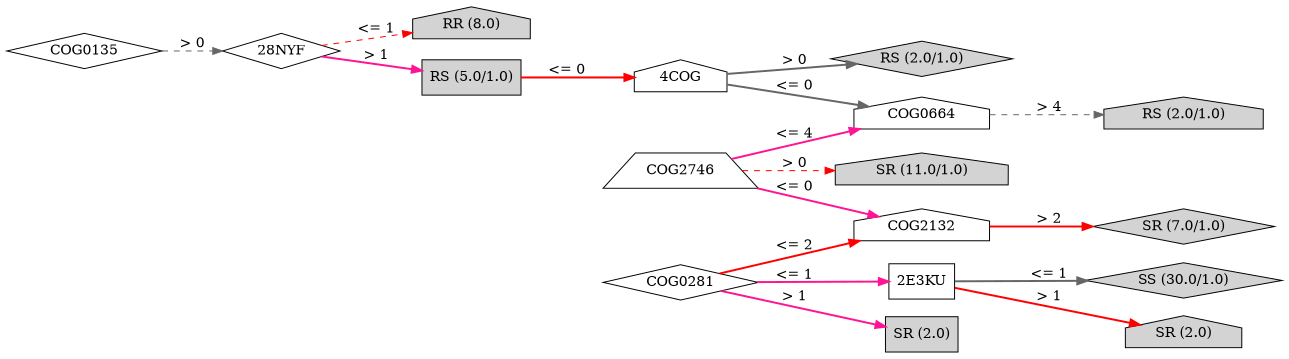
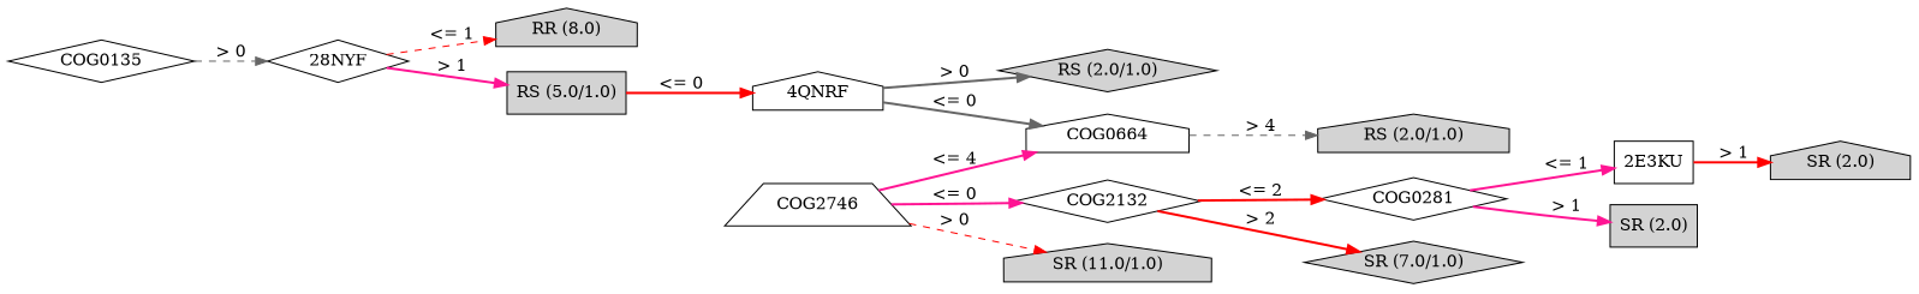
  digraph {
    rankdir=LR
    node [shape=house style=filled]
    edge [color=red style=bold]
    n1 [label=COG0135 shape=diamond style=""]
    n2 [label="28NYF" shape=diamond style=""]
-   n3 [label="4COG" style=""]
+   n3 [label="4QNRF" style=""]
    n4 [label=COG0664 style=""]
    n5 [label="RS (2.0/1.0)" shape=diamond]
    n6 [label="RR (8.0)"]
    n7 [label="RS (5.0/1.0)" shape=box]
    n8 [label="RS (2.0/1.0)"]
    n9 [label=COG2746 shape=trapezium style=""]
-   n10 [label=COG2132 style=""]
+   n10 [label=COG2132 shape=diamond style=""]
    n11 [label="SR (11.0/1.0)"]
    n12 [label=COG0281 shape=diamond style=""]
    n13 [label="SR (7.0/1.0)" shape=diamond]
    n14 [label="2E3KU" shape=box style=""]
    n15 [label="SR (2.0)" shape=box]
-   n16 [label="SS (30.0/1.0)" shape=diamond]
    n17 [label="SR (2.0)"]
    n1 -> n2 [color=gray40 label="> 0" style=dashed]
    n2 -> n6 [label="<= 1" style=dashed]
    n2 -> n7 [color=deeppink label="> 1"]
    n3 -> n4 [color=gray40 label="<= 0"]
    n3 -> n5 [color=gray40 label="> 0"]
    n4 -> n8 [color=gray40 label="> 4" style=dashed]
    n7 -> n3 [label="<= 0"]
    n9 -> n4 [color=deeppink label="<= 4"]
    n9 -> n10 [color=deeppink label="<= 0"]
    n9 -> n11 [label="> 0" style=dashed]
-   n12 -> n10 [label="<= 2"]
+   n10 -> n12 [label="<= 2"]
    n10 -> n13 [label="> 2"]
    n12 -> n14 [color=deeppink label="<= 1"]
    n12 -> n15 [color=deeppink label="> 1"]
-   n14 -> n16 [color=gray40 label="<= 1"]
    n14 -> n17 [label="> 1"]
  }
